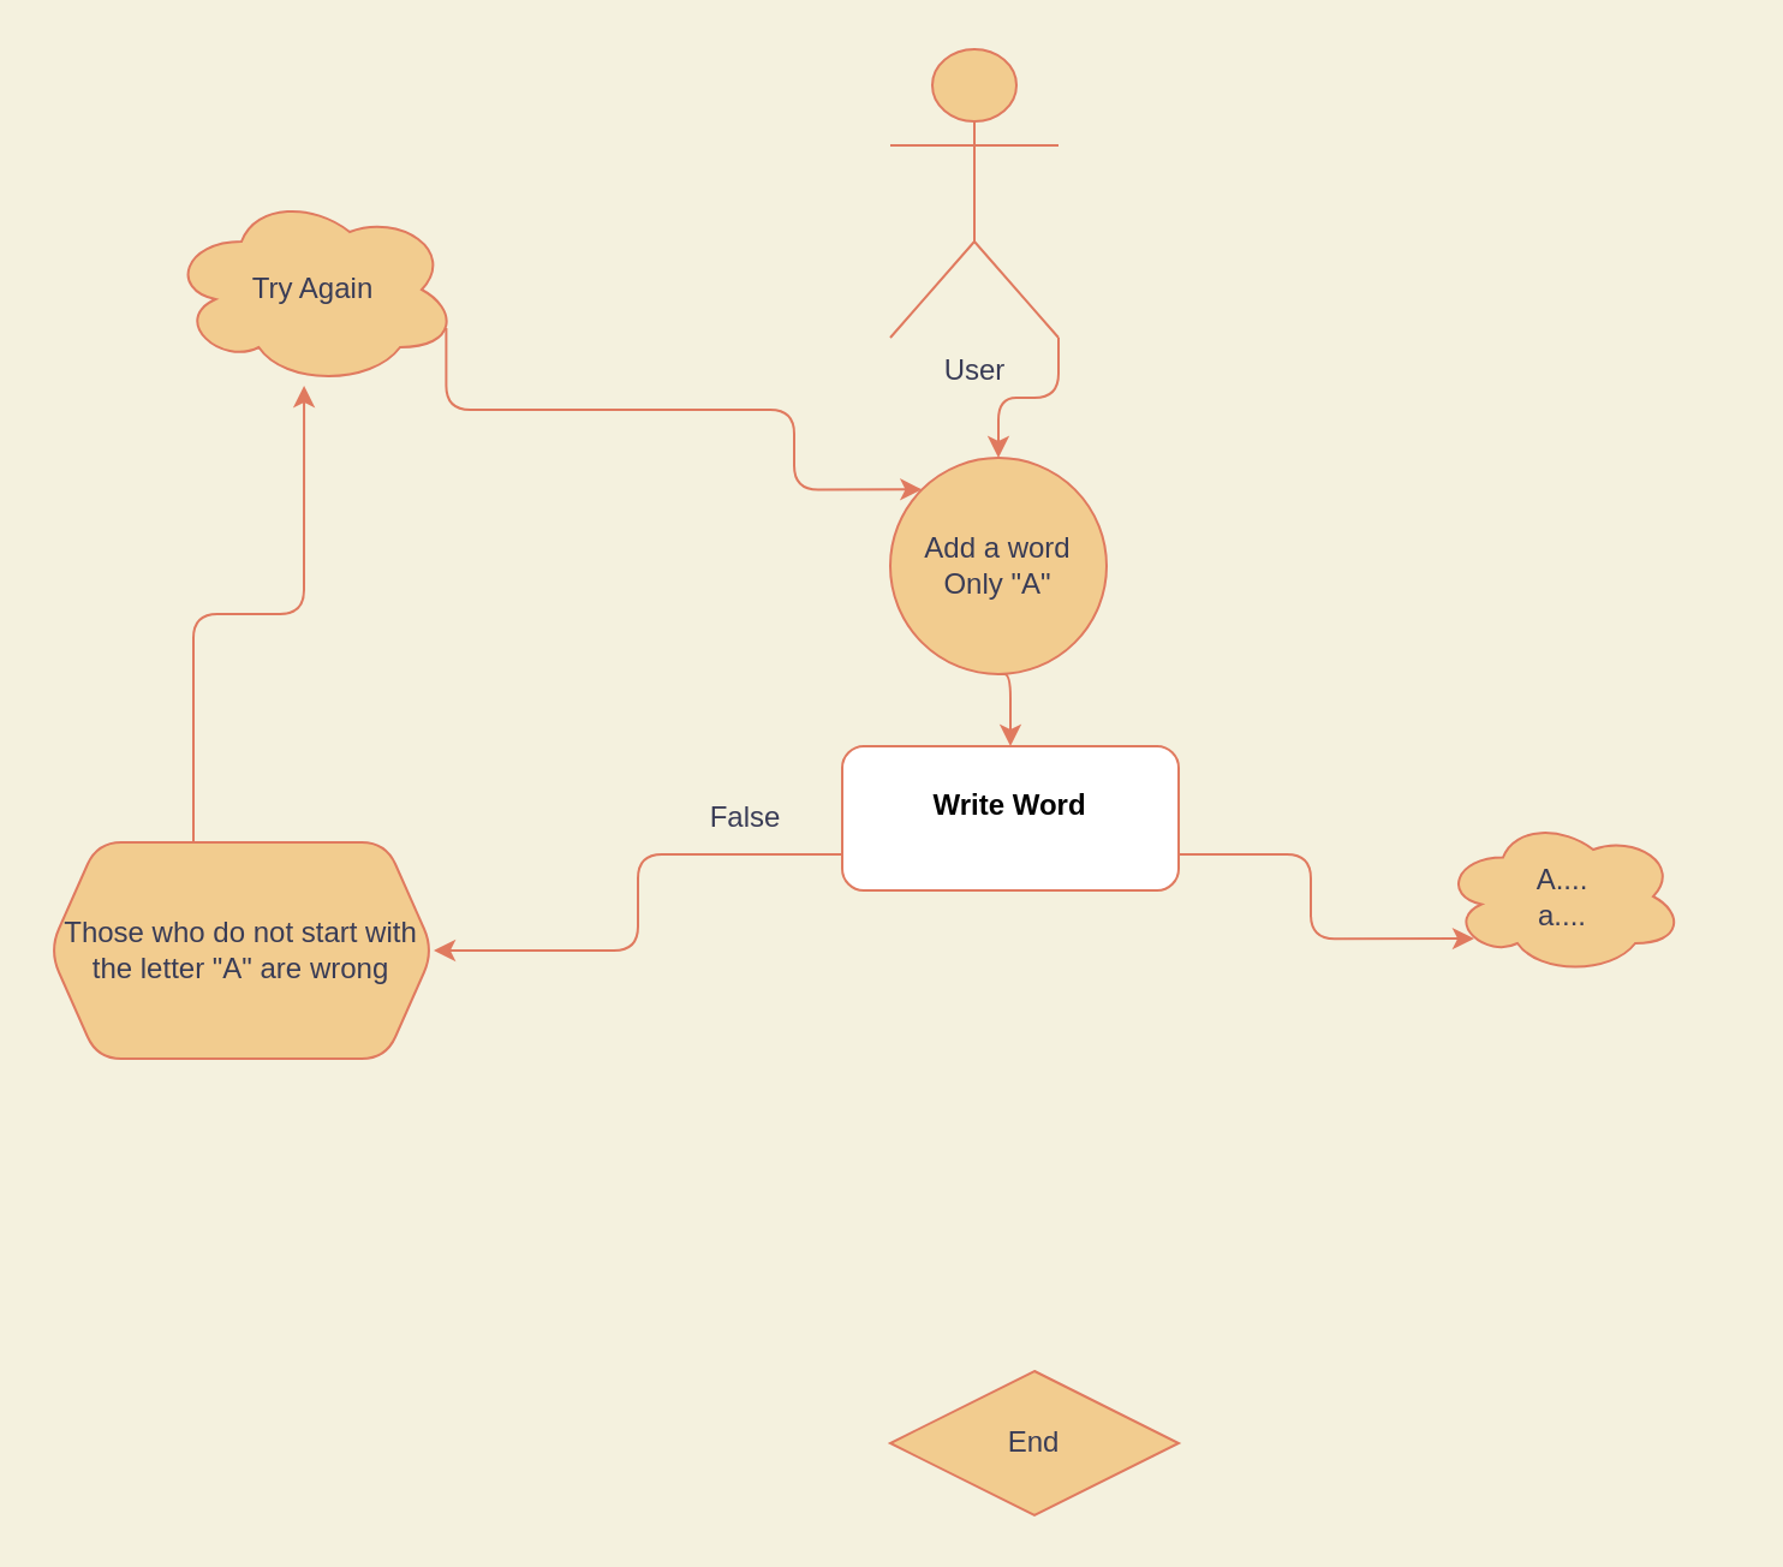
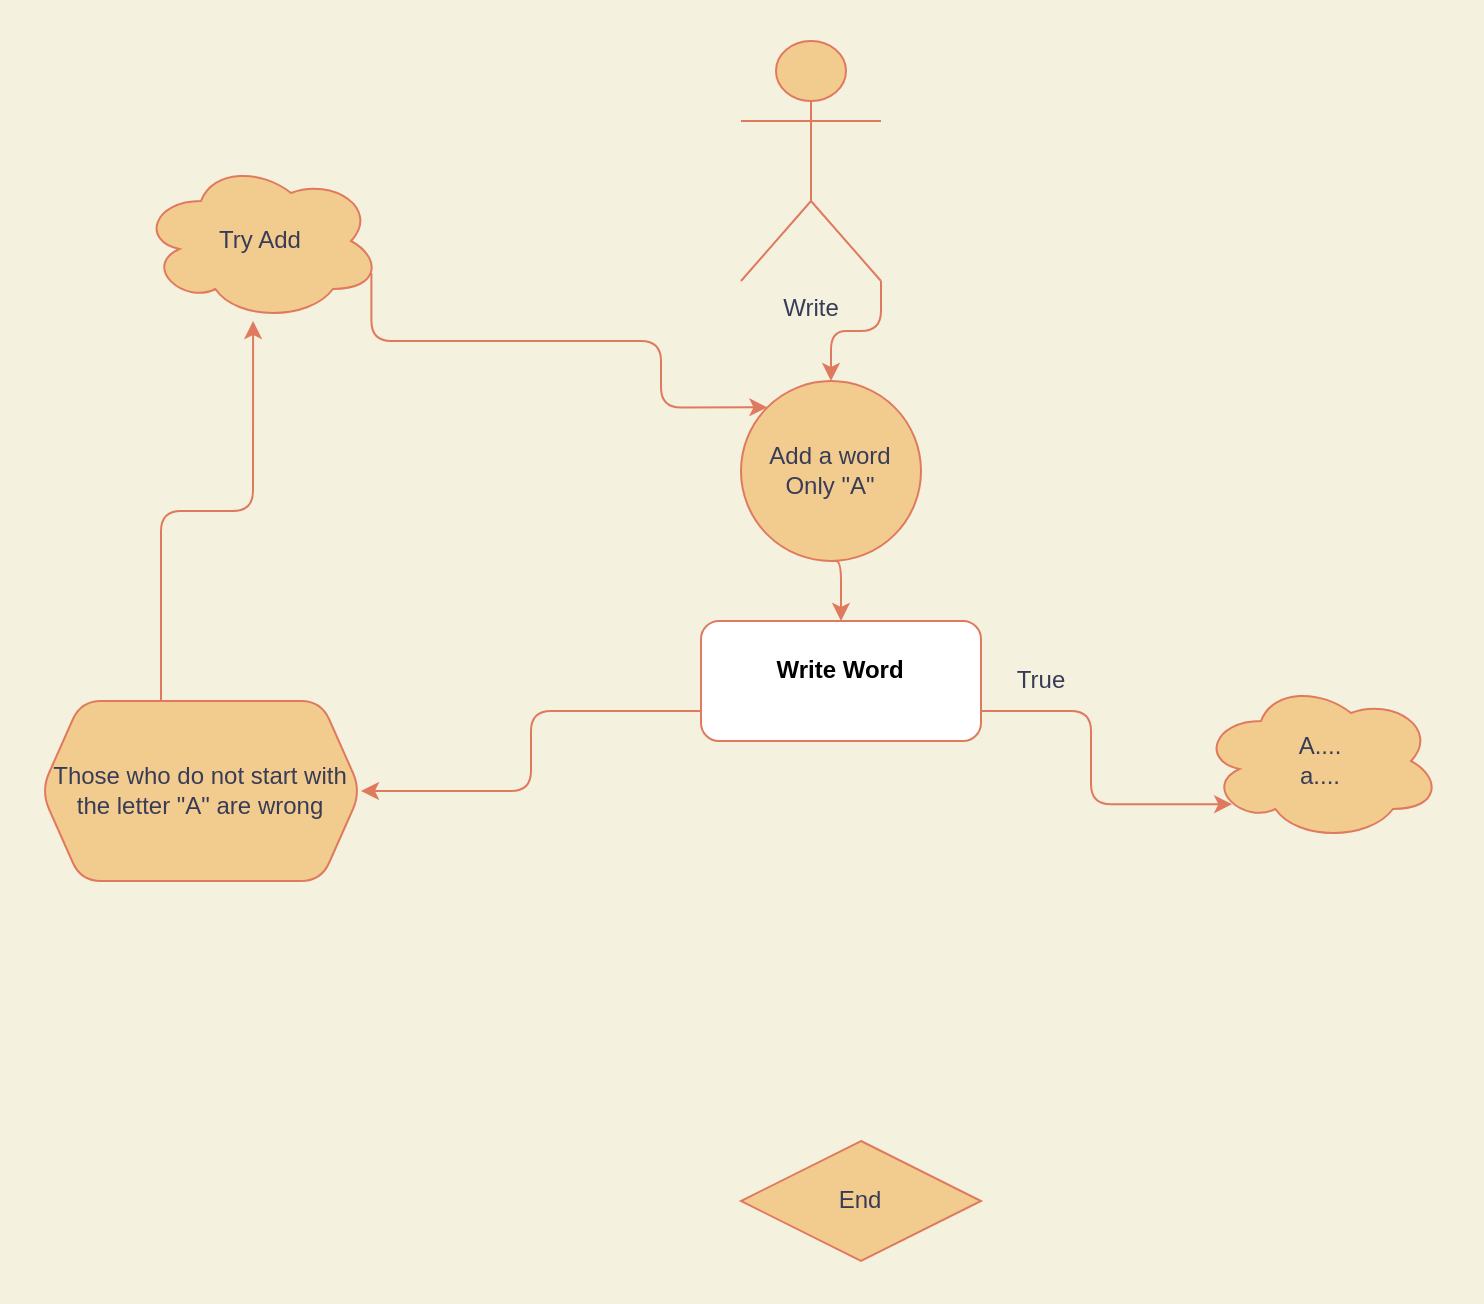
  <mxCell id="0" />
  <mxCell id="1" parent="0" />
  <mxCell id="2" style="edgeStyle=orthogonalEdgeStyle;orthogonalLoop=1;jettySize=auto;html=1;exitX=1;exitY=1;exitDx=0;exitDy=0;exitPerimeter=0;strokeColor=#E07A5F;fontColor=#393C56;labelBackgroundColor=#F4F1DE;" edge="1" parent="1" source="3" target="5"><mxGeometry relative="1" as="geometry" /></mxCell>
- <mxCell id="3" value="User" style="shape=umlActor;verticalLabelPosition=bottom;verticalAlign=top;html=1;outlineConnect=0;fillColor=#F2CC8F;strokeColor=#E07A5F;fontColor=#393C56;rounded=1;" parent="1" vertex="1"><mxGeometry x="370" y="20" width="70" height="120" as="geometry" /></mxCell>
+ <mxCell id="3" value="Write" style="shape=umlActor;verticalLabelPosition=bottom;verticalAlign=top;html=1;outlineConnect=0;fillColor=#F2CC8F;strokeColor=#E07A5F;fontColor=#393C56;rounded=1;" parent="1" vertex="1"><mxGeometry x="370" y="20" width="70" height="120" as="geometry" /></mxCell>
  <mxCell id="4" style="edgeStyle=orthogonalEdgeStyle;rounded=1;orthogonalLoop=1;jettySize=auto;html=1;exitX=0.5;exitY=1;exitDx=0;exitDy=0;entryX=0.5;entryY=0;entryDx=0;entryDy=0;strokeColor=#E07A5F;fillColor=#F2CC8F;fontColor=#393C56;" edge="1" parent="1" source="5" target="15"><mxGeometry relative="1" as="geometry" /></mxCell>
  <mxCell id="5" value="Add a word&lt;br&gt;Only &quot;A&quot;" style="ellipse;whiteSpace=wrap;html=1;aspect=fixed;fillColor=#F2CC8F;strokeColor=#E07A5F;fontColor=#393C56;rounded=1;" vertex="1" parent="1"><mxGeometry x="370" y="190" width="90" height="90" as="geometry" /></mxCell>
- <mxCell id="6" value="A....&lt;br&gt;a...." style="ellipse;shape=cloud;whiteSpace=wrap;html=1;fillColor=#F2CC8F;strokeColor=#E07A5F;fontColor=#393C56;rounded=1;" vertex="1" parent="1"><mxGeometry x="600" y="340" width="100" height="65" as="geometry" /></mxCell>
+ <mxCell id="6" value="A....&lt;br&gt;a...." style="ellipse;shape=cloud;whiteSpace=wrap;html=1;fillColor=#F2CC8F;strokeColor=#E07A5F;fontColor=#393C56;rounded=1;" vertex="1" parent="1"><mxGeometry x="600" y="340" width="120" height="80" as="geometry" /></mxCell>
  <mxCell id="7" style="edgeStyle=orthogonalEdgeStyle;orthogonalLoop=1;jettySize=auto;html=1;exitX=0.375;exitY=0;exitDx=0;exitDy=0;entryX=0.467;entryY=1;entryDx=0;entryDy=0;entryPerimeter=0;strokeColor=#E07A5F;fontColor=#393C56;labelBackgroundColor=#F4F1DE;" edge="1" parent="1" source="8" target="10"><mxGeometry relative="1" as="geometry" /></mxCell>
  <mxCell id="8" value="&lt;span style=&quot;font-size: 12px&quot;&gt;Those who do not start with the letter &quot;A&quot; are wrong&lt;/span&gt;" style="shape=hexagon;perimeter=hexagonPerimeter2;whiteSpace=wrap;html=1;fixedSize=1;fillColor=#F2CC8F;strokeColor=#E07A5F;fontColor=#393C56;rounded=1;" vertex="1" parent="1"><mxGeometry y="350" width="160" height="90" as="geometry" x="20" /></mxCell>
  <mxCell id="9" style="edgeStyle=orthogonalEdgeStyle;orthogonalLoop=1;jettySize=auto;html=1;exitX=0.96;exitY=0.7;exitDx=0;exitDy=0;exitPerimeter=0;entryX=0;entryY=0;entryDx=0;entryDy=0;strokeColor=#E07A5F;fontColor=#393C56;labelBackgroundColor=#F4F1DE;" edge="1" parent="1" source="10" target="5"><mxGeometry relative="1" as="geometry"><mxPoint x="330" y="210" as="targetPoint" /><Array as="points"><mxPoint x="185" y="170" /><mxPoint x="330" y="170" /><mxPoint x="330" y="203" /></Array></mxGeometry></mxCell>
- <mxCell id="10" value="Try Again" style="ellipse;shape=cloud;whiteSpace=wrap;html=1;fillColor=#F2CC8F;strokeColor=#E07A5F;fontColor=#393C56;rounded=1;" vertex="1" parent="1"><mxGeometry x="70" y="80" width="120" height="80" as="geometry" /></mxCell>
- <mxCell id="11" value="False" style="text;html=1;strokeColor=none;fillColor=none;align=center;verticalAlign=middle;whiteSpace=wrap;fontColor=#393C56;rounded=1;" vertex="1" parent="1"><mxGeometry x="290" y="330" width="40" height="20" as="geometry" /></mxCell>
+ <mxCell id="10" value="Try Add" style="ellipse;shape=cloud;whiteSpace=wrap;html=1;fillColor=#F2CC8F;strokeColor=#E07A5F;fontColor=#393C56;rounded=1;" vertex="1" parent="1"><mxGeometry x="70" y="80" width="120" height="80" as="geometry" /></mxCell>
  <mxCell id="12" value="End" style="rhombus;whiteSpace=wrap;html=1;fontColor=#393C56;strokeColor=#E07A5F;fillColor=#F2CC8F;" vertex="1" parent="1"><mxGeometry x="370" y="570" width="120" height="60" as="geometry" /></mxCell>
  <mxCell id="13" style="edgeStyle=orthogonalEdgeStyle;rounded=1;orthogonalLoop=1;jettySize=auto;html=1;exitX=0;exitY=0.75;exitDx=0;exitDy=0;entryX=1;entryY=0.5;entryDx=0;entryDy=0;strokeColor=#E07A5F;fillColor=#F2CC8F;fontColor=#393C56;" edge="1" parent="1" source="15" target="8"><mxGeometry relative="1" as="geometry" /></mxCell>
  <mxCell id="14" style="edgeStyle=orthogonalEdgeStyle;rounded=1;orthogonalLoop=1;jettySize=auto;html=1;exitX=1;exitY=0.75;exitDx=0;exitDy=0;entryX=0.13;entryY=0.77;entryDx=0;entryDy=0;entryPerimeter=0;strokeColor=#E07A5F;fillColor=#F2CC8F;fontColor=#393C56;" edge="1" parent="1" source="15" target="6"><mxGeometry relative="1" as="geometry"><mxPoint x="560" y="350" as="sourcePoint" /></mxGeometry></mxCell>
  <mxCell id="15" value="&lt;p style=&quot;margin: 0px ; margin-top: 4px ; text-align: center&quot;&gt;&lt;br&gt;&lt;b&gt;Write Word&lt;/b&gt;&lt;/p&gt;" style="verticalAlign=top;align=left;overflow=fill;fontSize=12;fontFamily=Helvetica;html=1;rounded=1;strokeColor=#E07A5F;fillColor=#ffffff;" vertex="1" parent="1"><mxGeometry x="350" y="310" width="140" height="60" as="geometry" /></mxCell>
+ <mxCell id="16" value="True" style="text;html=1;align=center;verticalAlign=middle;resizable=0;points=[];autosize=1;fontColor=#393C56;" vertex="1" parent="1"><mxGeometry x="500" y="330" width="40" height="20" as="geometry" /></mxCell>
